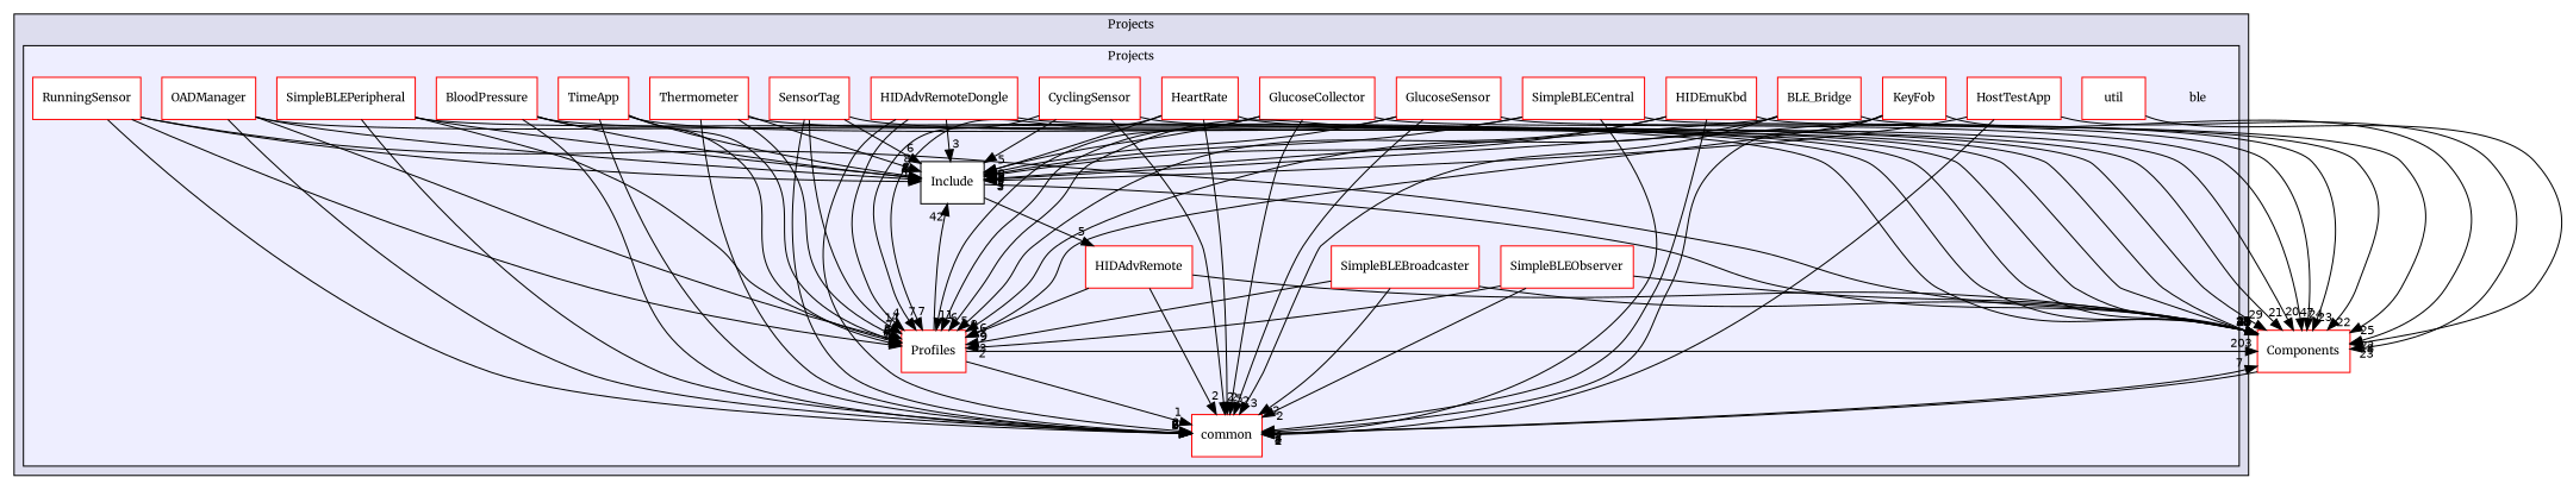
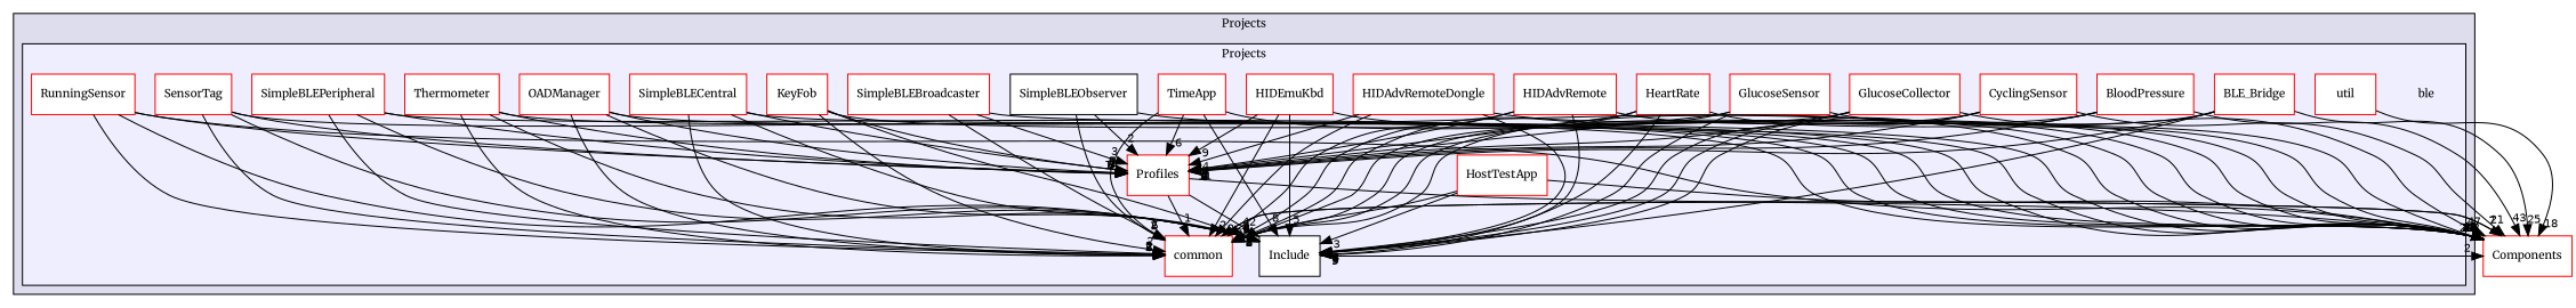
  digraph {
    compound=true
    fontname=Merriweather
    node [fontname=Merriweather fontsize=10 shape=box color=red fillcolor=white style=filled]
    edge [headlabel=2 labeldistance=1.5 labelfontname=Helvetica labelfontsize=10 fontname=Merriweather]
    n1 [label=ble shape=plaintext color="" fillcolor="" style=""]
    n2 [label=BLE_Bridge]
    n3 [label=BloodPressure]
    n4 [label=common]
    n5 [label=CyclingSensor]
    n6 [label=GlucoseCollector]
    n7 [label=GlucoseSensor]
    n8 [label=HeartRate]
    n9 [label=HIDAdvRemote]
    n10 [label=HIDAdvRemoteDongle]
    n11 [label=HIDEmuKbd]
    n12 [label=HostTestApp]
    n13 [color=black label=Include]
    n14 [label=KeyFob]
    n15 [label=OADManager]
    n16 [label=Profiles]
    n17 [label=RunningSensor]
    n18 [label=SensorTag]
    n19 [label=SimpleBLEBroadcaster]
    n20 [label=SimpleBLECentral]
-   n21 [label=SimpleBLEObserver]
+   n21 [color=black label=SimpleBLEObserver]
    n22 [label=SimpleBLEPeripheral]
    n23 [label=Thermometer]
    n24 [label=TimeApp]
    n25 [label=util]
    n26 [label=Components]
    subgraph cluster_1 {
      bgcolor="#ddddee"
      fontsize=10
      label=Projects
      pencolor=black
      subgraph cluster_2 {
        bgcolor="#eeeeff"
        fontsize=10
        pencolor=black
        n1
        n2
        n3
        n4
        n5
        n6
        n7
        n8
        n9
        n10
        n11
        n12
        n13
        n14
        n15
        n16
        n17
        n18
        n19
        n20
        n21
        n22
        n23
        n24
        n25
      }
    }
    n2 -> n4 [headlabel=3]
    n2 -> n13 [headlabel=4]
    n2 -> n16 [headlabel=6]
    n2 -> n26 [headlabel=25]
    n3 -> n4 [headlabel=6]
    n3 -> n13 [headlabel=8]
    n3 -> n16 [headlabel=6]
    n3 -> n26 [headlabel=43]
    n4 -> n26 [headlabel=7]
    n5 -> n4
    n5 -> n13 [headlabel=5]
    n5 -> n16 [headlabel=7]
    n5 -> n26 [headlabel=21]
    n6 -> n4 [headlabel=5]
    n6 -> n13 [headlabel=8]
    n6 -> n16 [headlabel=11]
    n6 -> n26 [headlabel=47]
    n7 -> n4
    n7 -> n13 [headlabel=5]
    n7 -> n16 [headlabel=6]
    n7 -> n26 [headlabel=24]
    n8 -> n4
    n8 -> n13 [headlabel=5]
    n8 -> n16 [headlabel=7]
    n8 -> n26 [headlabel=20]
    n9 -> n4
-   n13 -> n9 [headlabel=5]
+   n9 -> n13 [headlabel=5]
    n9 -> n16 [headlabel=9]
    n9 -> n26 [headlabel=25]
    n10 -> n4
    n10 -> n13 [headlabel=3]
    n10 -> n16 [headlabel=4]
    n10 -> n26 [headlabel=29]
    n11 -> n4
    n11 -> n13 [headlabel=5]
    n11 -> n16 [headlabel=9]
    n11 -> n26 [headlabel=22]
    n12 -> n4 [headlabel=1]
    n12 -> n13 [headlabel=3]
    n12 -> n26 [headlabel=23]
    n13 -> n26
    n14 -> n4
    n14 -> n13 [headlabel=5]
    n14 -> n16 [headlabel=9]
    n14 -> n26 [headlabel=22]
    n15 -> n4
    n15 -> n13 [headlabel=4]
    n15 -> n16 [headlabel=5]
    n15 -> n26 [headlabel=28]
    n16 -> n4 [headlabel=1]
    n16 -> n13 [headlabel=42]
    n16 -> n26 [headlabel=203]
    n17 -> n4
    n17 -> n13 [headlabel=5]
    n17 -> n16 [headlabel=7]
    n17 -> n26 [headlabel=21]
    n18 -> n4
    n18 -> n13 [headlabel=6]
    n18 -> n16 [headlabel=14]
    n18 -> n26 [headlabel=35]
    n19 -> n4
    n19 -> n16 [headlabel=3]
    n19 -> n26 [headlabel=21]
    n20 -> n4
    n20 -> n13 [headlabel=4]
    n20 -> n16 [headlabel=5]
    n20 -> n26 [headlabel=23]
    n21 -> n4
    n21 -> n16
    n21 -> n26 [headlabel=20]
    n22 -> n4
    n22 -> n13 [headlabel=4]
    n22 -> n16 [headlabel=6]
    n22 -> n26 [headlabel=23]
    n23 -> n4 [headlabel=6]
    n23 -> n13 [headlabel=8]
    n23 -> n16 [headlabel=7]
    n23 -> n26 [headlabel=43]
    n24 -> n4 [headlabel=6]
    n24 -> n13 [headlabel=8]
    n24 -> n16 [headlabel=6]
    n24 -> n26 [headlabel=44]
    n25 -> n26 [headlabel=18]
    n26 -> n4 [headlabel=8]
  }
